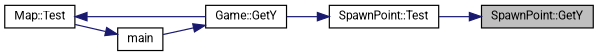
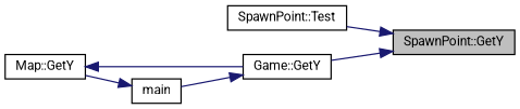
  digraph {
    fontname=Roboto
    rankdir=RL
    node [color=black fontname=Roboto fontsize=10 shape=record]
    edge [color=midnightblue dir=back fontname=Roboto fontsize=10 labelfontname=Helvetica labelfontsize=10 style=solid]
    n1 [fillcolor=grey75 fontcolor=black height=0.2 label="SpawnPoint::GetY" style=filled width=0.4]
    n2 [height=0.2 label="SpawnPoint::Test" width=0.4]
-   n3 [height=0.2 label="Map::Test" width=0.4]
+   n3 [height=0.2 label="Map::GetY" width=0.4]
    n4 [height=0.2 label="Game::GetY" width=0.4]
    n5 [height=0.2 label=main width=0.4]
    n1 -> n2
-   n2 -> n4
+   n1 -> n4
    n3 -> n4
    n4 -> n5
    n5 -> n3
  }
